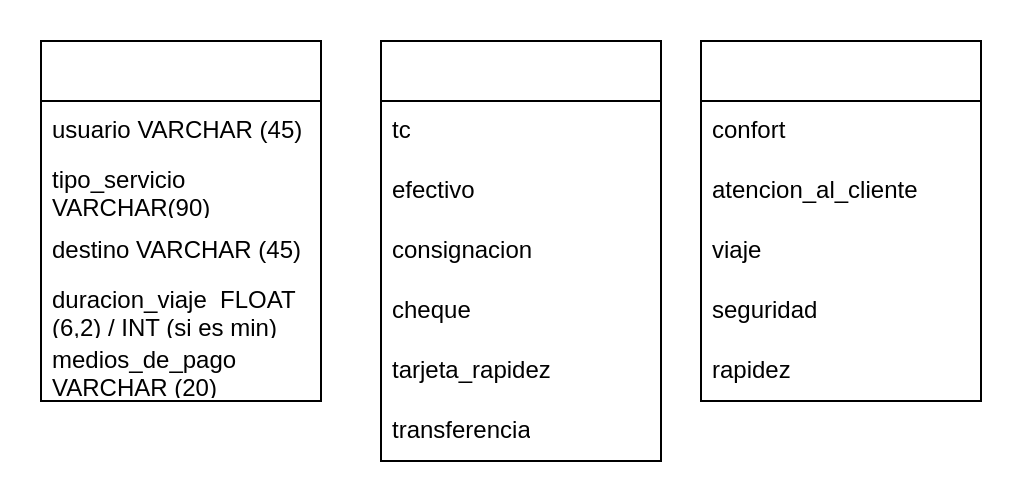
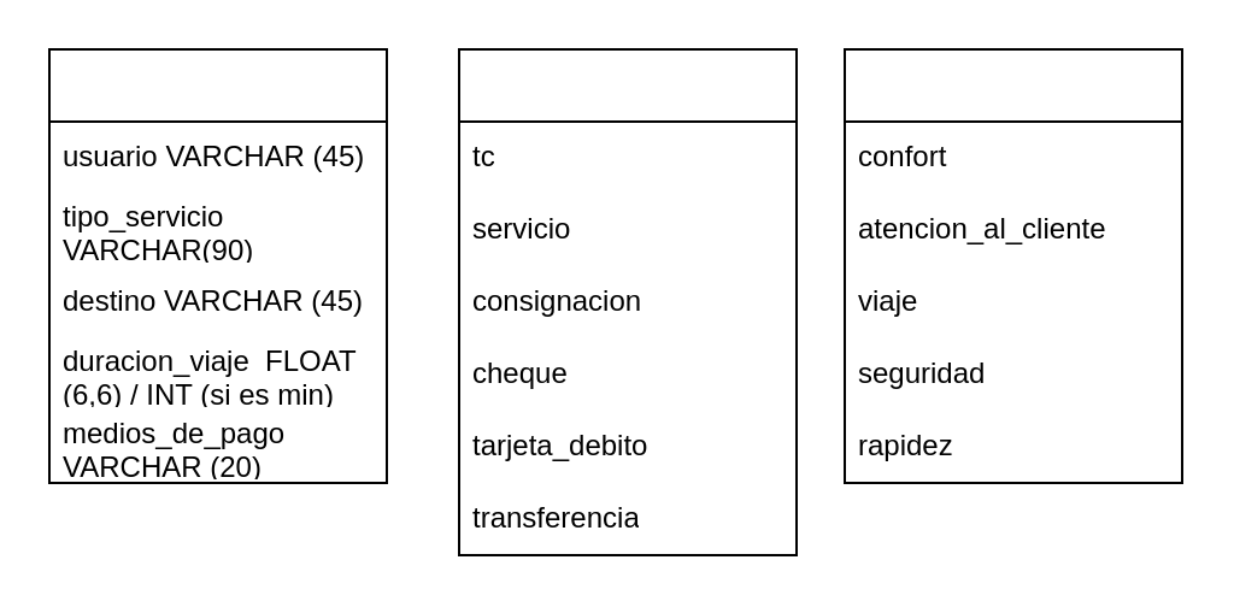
  <mxCell id="0" />
  <mxCell id="1" parent="0" />
  <mxCell id="2" value="" style="swimlane;fontStyle=0;childLayout=stackLayout;horizontal=1;startSize=30;horizontalStack=0;resizeParent=1;resizeParentMax=0;resizeLast=0;collapsible=1;marginBottom=0;whiteSpace=wrap;html=1;" vertex="1" parent="1"><mxGeometry x="20" y="20" width="140" height="180" as="geometry" /></mxCell>
  <mxCell id="3" value="usuario VARCHAR (45)" style="text;strokeColor=none;fillColor=none;align=left;verticalAlign=middle;spacingLeft=4;spacingRight=4;overflow=hidden;points=[[0,0.5],[1,0.5]];portConstraint=eastwest;rotatable=0;whiteSpace=wrap;html=1;" vertex="1" parent="2"><mxGeometry y="30" width="140" height="30" as="geometry" /></mxCell>
  <mxCell id="4" value="tipo_servicio VARCHAR(90)" style="text;strokeColor=none;fillColor=none;align=left;verticalAlign=middle;spacingLeft=4;spacingRight=4;overflow=hidden;points=[[0,0.5],[1,0.5]];portConstraint=eastwest;rotatable=0;whiteSpace=wrap;html=1;" vertex="1" parent="2"><mxGeometry y="60" width="140" height="30" as="geometry" /></mxCell>
  <mxCell id="5" value="destino VARCHAR (45)" style="text;strokeColor=none;fillColor=none;align=left;verticalAlign=middle;spacingLeft=4;spacingRight=4;overflow=hidden;points=[[0,0.5],[1,0.5]];portConstraint=eastwest;rotatable=0;whiteSpace=wrap;html=1;" vertex="1" parent="2"><mxGeometry y="90" width="140" height="30" as="geometry" /></mxCell>
- <mxCell id="6" value="duracion_viaje&amp;nbsp; FLOAT (6,2) / INT (si es min)" style="text;strokeColor=none;fillColor=none;align=left;verticalAlign=middle;spacingLeft=4;spacingRight=4;overflow=hidden;points=[[0,0.5],[1,0.5]];portConstraint=eastwest;rotatable=0;whiteSpace=wrap;html=1;" vertex="1" parent="2"><mxGeometry y="120" width="140" height="30" as="geometry" /></mxCell>
+ <mxCell id="6" value="duracion_viaje&amp;nbsp; FLOAT (6,6) / INT (si es min)" style="text;strokeColor=none;fillColor=none;align=left;verticalAlign=middle;spacingLeft=4;spacingRight=4;overflow=hidden;points=[[0,0.5],[1,0.5]];portConstraint=eastwest;rotatable=0;whiteSpace=wrap;html=1;" vertex="1" parent="2"><mxGeometry y="120" width="140" height="30" as="geometry" /></mxCell>
  <mxCell id="7" value="medios_de_pago VARCHAR (20)&amp;nbsp;" style="text;strokeColor=none;fillColor=none;align=left;verticalAlign=middle;spacingLeft=4;spacingRight=4;overflow=hidden;points=[[0,0.5],[1,0.5]];portConstraint=eastwest;rotatable=0;whiteSpace=wrap;html=1;" vertex="1" parent="2"><mxGeometry y="150" width="140" height="30" as="geometry" /></mxCell>
  <mxCell id="8" value="" style="swimlane;fontStyle=0;childLayout=stackLayout;horizontal=1;startSize=30;horizontalStack=0;resizeParent=1;resizeParentMax=0;resizeLast=0;collapsible=1;marginBottom=0;whiteSpace=wrap;html=1;" vertex="1" parent="1"><mxGeometry x="190" y="20" width="140" height="210" as="geometry" /></mxCell>
  <mxCell id="9" value="tc" style="text;strokeColor=none;fillColor=none;align=left;verticalAlign=middle;spacingLeft=4;spacingRight=4;overflow=hidden;points=[[0,0.5],[1,0.5]];portConstraint=eastwest;rotatable=0;whiteSpace=wrap;html=1;" vertex="1" parent="8"><mxGeometry y="30" width="140" height="30" as="geometry" /></mxCell>
- <mxCell id="10" value="efectivo" style="text;strokeColor=none;fillColor=none;align=left;verticalAlign=middle;spacingLeft=4;spacingRight=4;overflow=hidden;points=[[0,0.5],[1,0.5]];portConstraint=eastwest;rotatable=0;whiteSpace=wrap;html=1;" vertex="1" parent="8"><mxGeometry y="60" width="140" height="30" as="geometry" /></mxCell>
+ <mxCell id="10" value="servicio" style="text;strokeColor=none;fillColor=none;align=left;verticalAlign=middle;spacingLeft=4;spacingRight=4;overflow=hidden;points=[[0,0.5],[1,0.5]];portConstraint=eastwest;rotatable=0;whiteSpace=wrap;html=1;" vertex="1" parent="8"><mxGeometry y="60" width="140" height="30" as="geometry" /></mxCell>
  <mxCell id="11" value="consignacion" style="text;strokeColor=none;fillColor=none;align=left;verticalAlign=middle;spacingLeft=4;spacingRight=4;overflow=hidden;points=[[0,0.5],[1,0.5]];portConstraint=eastwest;rotatable=0;whiteSpace=wrap;html=1;" vertex="1" parent="8"><mxGeometry y="90" width="140" height="30" as="geometry" /></mxCell>
  <mxCell id="12" value="cheque" style="text;strokeColor=none;fillColor=none;align=left;verticalAlign=middle;spacingLeft=4;spacingRight=4;overflow=hidden;points=[[0,0.5],[1,0.5]];portConstraint=eastwest;rotatable=0;whiteSpace=wrap;html=1;" vertex="1" parent="8"><mxGeometry y="120" width="140" height="30" as="geometry" /></mxCell>
- <mxCell id="13" value="tarjeta_rapidez" style="text;strokeColor=none;fillColor=none;align=left;verticalAlign=middle;spacingLeft=4;spacingRight=4;overflow=hidden;points=[[0,0.5],[1,0.5]];portConstraint=eastwest;rotatable=0;whiteSpace=wrap;html=1;" vertex="1" parent="8"><mxGeometry y="150" width="140" height="30" as="geometry" /></mxCell>
+ <mxCell id="13" value="tarjeta_debito" style="text;strokeColor=none;fillColor=none;align=left;verticalAlign=middle;spacingLeft=4;spacingRight=4;overflow=hidden;points=[[0,0.5],[1,0.5]];portConstraint=eastwest;rotatable=0;whiteSpace=wrap;html=1;" vertex="1" parent="8"><mxGeometry y="150" width="140" height="30" as="geometry" /></mxCell>
  <mxCell id="14" value="transferencia" style="text;strokeColor=none;fillColor=none;align=left;verticalAlign=middle;spacingLeft=4;spacingRight=4;overflow=hidden;points=[[0,0.5],[1,0.5]];portConstraint=eastwest;rotatable=0;whiteSpace=wrap;html=1;" vertex="1" parent="8"><mxGeometry y="180" width="140" height="30" as="geometry" /></mxCell>
  <mxCell id="15" value="" style="swimlane;fontStyle=0;childLayout=stackLayout;horizontal=1;startSize=30;horizontalStack=0;resizeParent=1;resizeParentMax=0;resizeLast=0;collapsible=1;marginBottom=0;whiteSpace=wrap;html=1;" vertex="1" parent="1"><mxGeometry x="350" y="20" width="140" height="180" as="geometry" /></mxCell>
  <mxCell id="16" value="confort" style="text;strokeColor=none;fillColor=none;align=left;verticalAlign=middle;spacingLeft=4;spacingRight=4;overflow=hidden;points=[[0,0.5],[1,0.5]];portConstraint=eastwest;rotatable=0;whiteSpace=wrap;html=1;" vertex="1" parent="15"><mxGeometry y="30" width="140" height="30" as="geometry" /></mxCell>
  <mxCell id="17" value="atencion_al_cliente" style="text;strokeColor=none;fillColor=none;align=left;verticalAlign=middle;spacingLeft=4;spacingRight=4;overflow=hidden;points=[[0,0.5],[1,0.5]];portConstraint=eastwest;rotatable=0;whiteSpace=wrap;html=1;" vertex="1" parent="15"><mxGeometry y="60" width="140" height="30" as="geometry" /></mxCell>
  <mxCell id="18" value="viaje" style="text;strokeColor=none;fillColor=none;align=left;verticalAlign=middle;spacingLeft=4;spacingRight=4;overflow=hidden;points=[[0,0.5],[1,0.5]];portConstraint=eastwest;rotatable=0;whiteSpace=wrap;html=1;" vertex="1" parent="15"><mxGeometry y="90" width="140" height="30" as="geometry" /></mxCell>
  <mxCell id="19" value="seguridad" style="text;strokeColor=none;fillColor=none;align=left;verticalAlign=middle;spacingLeft=4;spacingRight=4;overflow=hidden;points=[[0,0.5],[1,0.5]];portConstraint=eastwest;rotatable=0;whiteSpace=wrap;html=1;" vertex="1" parent="15"><mxGeometry y="120" width="140" height="30" as="geometry" /></mxCell>
  <mxCell id="20" value="rapidez" style="text;strokeColor=none;fillColor=none;align=left;verticalAlign=middle;spacingLeft=4;spacingRight=4;overflow=hidden;points=[[0,0.5],[1,0.5]];portConstraint=eastwest;rotatable=0;whiteSpace=wrap;html=1;" vertex="1" parent="15"><mxGeometry y="150" width="140" height="30" as="geometry" /></mxCell>
